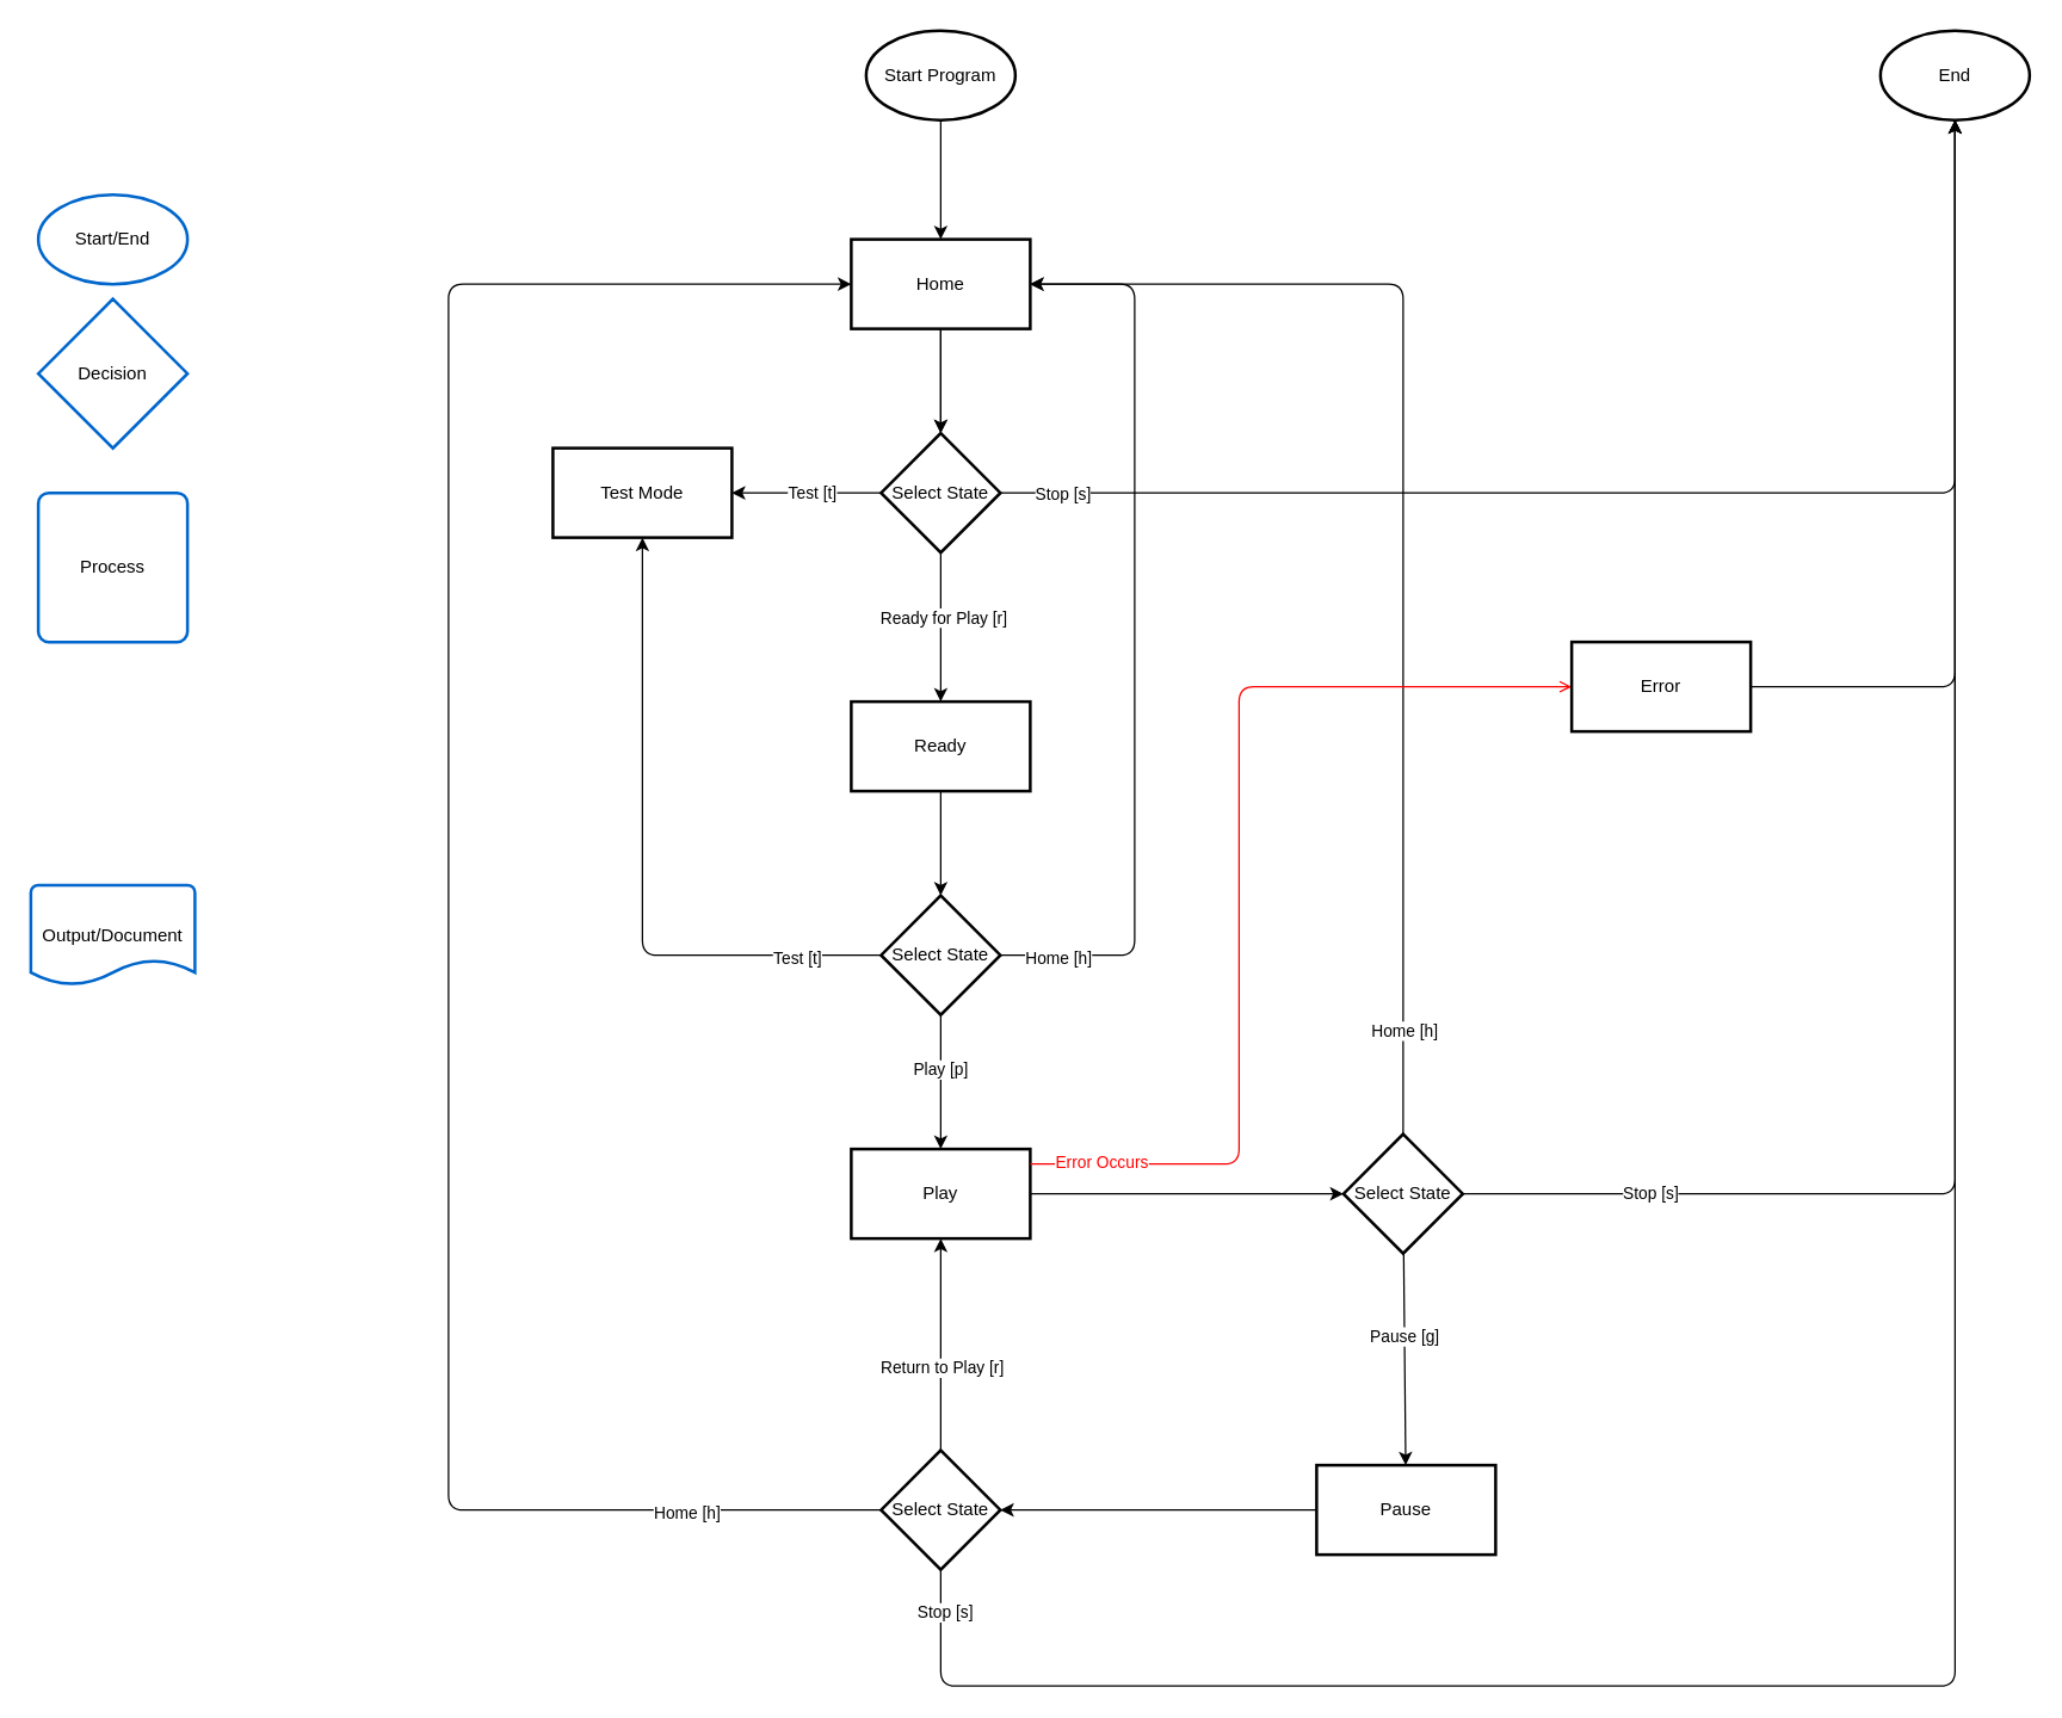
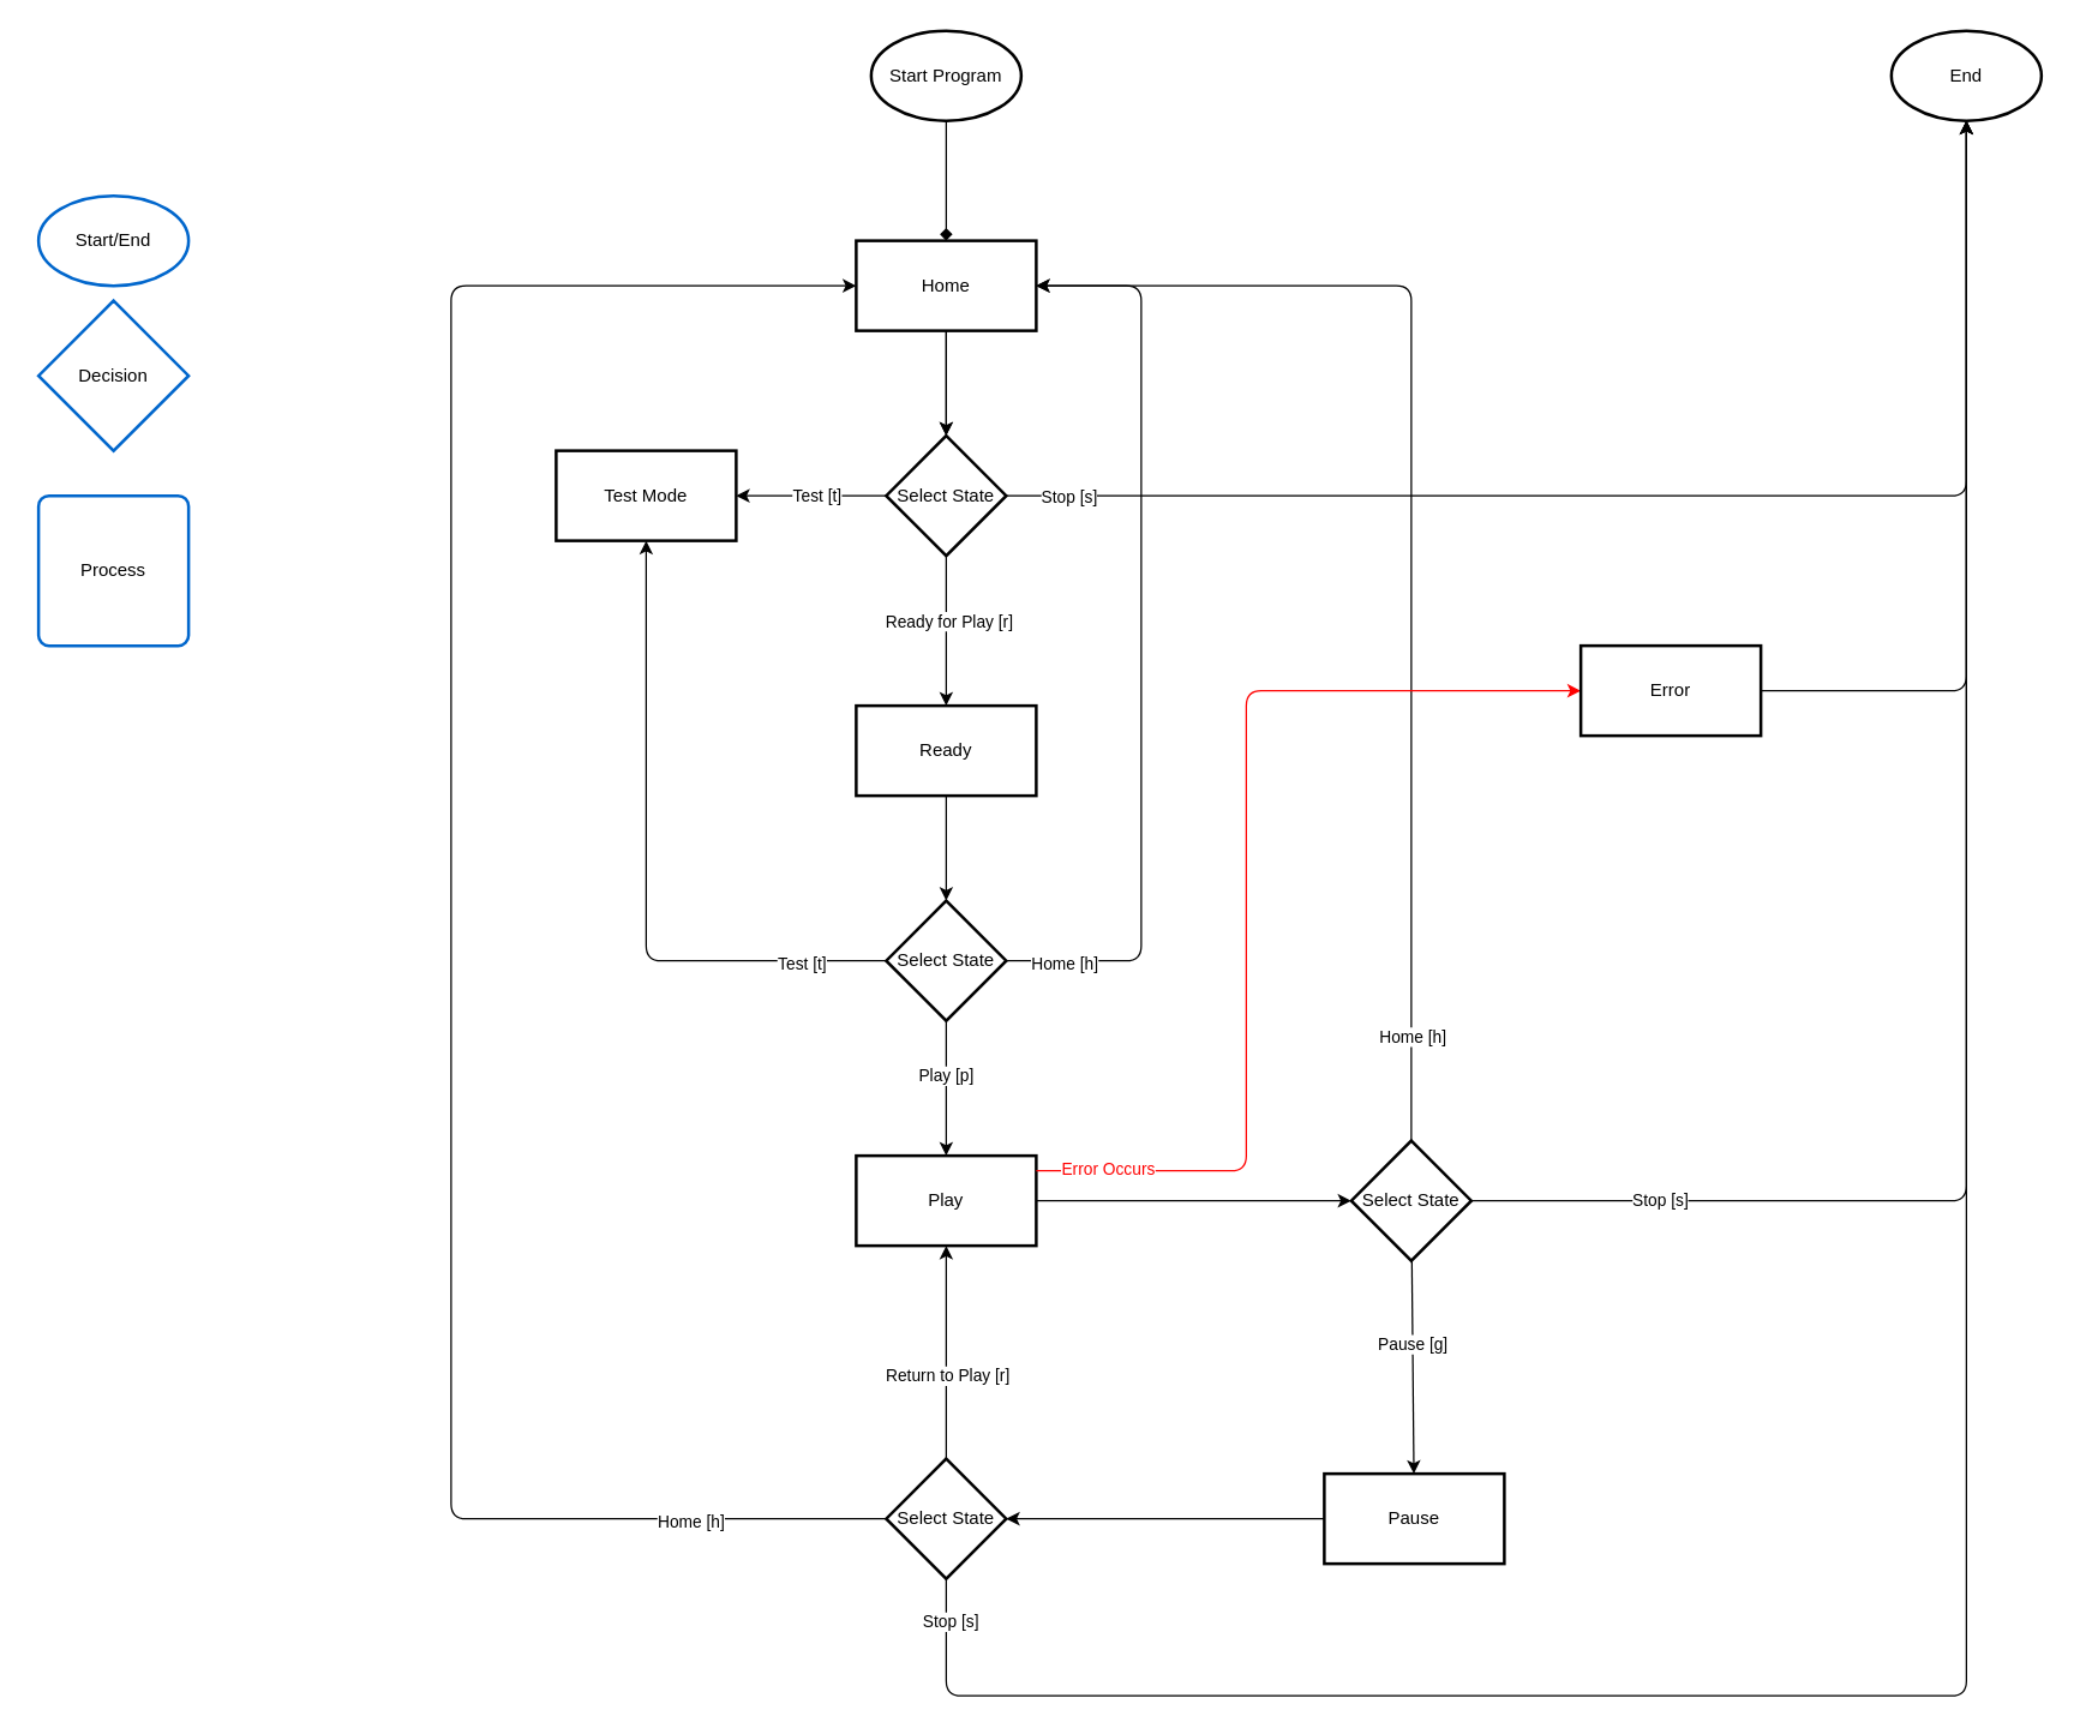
  <mxCell id="0" />
  <mxCell id="1" parent="0" />
  <mxCell id="2" value="Decision" style="strokeWidth=2;html=1;shape=mxgraph.flowchart.decision;whiteSpace=wrap;strokeColor=#0066CC;" parent="1" vertex="1"><mxGeometry x="25" y="200" width="100" height="100" as="geometry" /></mxCell>
- <mxCell id="3" value="" style="edgeStyle=none;html=1;" parent="1" source="4" target="17" edge="1"><mxGeometry relative="1" as="geometry" /></mxCell>
+ <mxCell id="3" value="" style="edgeStyle=none;html=1;endArrow=diamond;" parent="1" source="4" target="17" edge="1"><mxGeometry relative="1" as="geometry" /></mxCell>
  <mxCell id="4" value="Start Program" style="strokeWidth=2;html=1;shape=mxgraph.flowchart.start_1;whiteSpace=wrap;" parent="1" vertex="1"><mxGeometry x="580" y="20" width="100" height="60" as="geometry" /></mxCell>
  <mxCell id="5" value="Start/End" style="strokeWidth=2;html=1;shape=mxgraph.flowchart.start_1;whiteSpace=wrap;strokeColor=#0066CC;" parent="1" vertex="1"><mxGeometry x="25" y="130" width="100" height="60" as="geometry" /></mxCell>
- <mxCell id="6" value="Output/Document" style="strokeWidth=2;html=1;shape=mxgraph.flowchart.document2;whiteSpace=wrap;size=0.25;strokeColor=#0066CC;" parent="1" vertex="1"><mxGeometry x="20" y="593" width="110" height="67" as="geometry" /></mxCell>
  <mxCell id="7" value="" style="edgeStyle=none;html=1;exitX=0.5;exitY=1;exitDx=0;exitDy=0;" parent="1" source="25" target="13" edge="1"><mxGeometry relative="1" as="geometry"><mxPoint x="630" y="390" as="sourcePoint" /></mxGeometry></mxCell>
  <mxCell id="8" value="Ready for Play [r]" style="edgeLabel;html=1;align=center;verticalAlign=middle;resizable=0;points=[];" parent="7" vertex="1" connectable="0"><mxGeometry x="-0.137" y="1" relative="1" as="geometry"><mxPoint as="offset" /></mxGeometry></mxCell>
  <mxCell id="9" value="" style="edgeStyle=none;html=1;exitX=0;exitY=0.5;exitDx=0;exitDy=0;" parent="1" source="25" target="14" edge="1"><mxGeometry relative="1" as="geometry"><mxPoint x="591" y="330" as="sourcePoint" /></mxGeometry></mxCell>
  <mxCell id="10" value="Test [t]" style="edgeLabel;html=1;align=center;verticalAlign=middle;resizable=0;points=[];" parent="9" vertex="1" connectable="0"><mxGeometry x="-0.053" y="-1" relative="1" as="geometry"><mxPoint as="offset" /></mxGeometry></mxCell>
  <mxCell id="11" value="Process" style="rounded=1;whiteSpace=wrap;html=1;absoluteArcSize=1;arcSize=14;strokeWidth=2;strokeColor=#0066CC;" parent="1" vertex="1"><mxGeometry x="25" y="330" width="100" height="100" as="geometry" /></mxCell>
  <mxCell id="12" value="" style="edgeStyle=none;html=1;" parent="1" source="13" target="24" edge="1"><mxGeometry relative="1" as="geometry" /></mxCell>
  <mxCell id="13" value="Ready" style="whiteSpace=wrap;html=1;strokeWidth=2;" parent="1" vertex="1"><mxGeometry x="570" y="470" width="120" height="60" as="geometry" /></mxCell>
  <mxCell id="14" value="Test Mode" style="whiteSpace=wrap;html=1;strokeWidth=2;" parent="1" vertex="1"><mxGeometry x="370" y="300" width="120" height="60" as="geometry" /></mxCell>
  <mxCell id="15" value="" style="edgeStyle=none;html=1;" parent="1" source="17" edge="1"><mxGeometry relative="1" as="geometry"><mxPoint x="630" y="290" as="targetPoint" /></mxGeometry></mxCell>
  <mxCell id="16" value="" style="edgeStyle=none;html=1;" parent="1" source="17" target="25" edge="1"><mxGeometry relative="1" as="geometry" /></mxCell>
  <mxCell id="17" value="Home" style="whiteSpace=wrap;html=1;strokeWidth=2;" parent="1" vertex="1"><mxGeometry x="570" y="160" width="120" height="60" as="geometry" /></mxCell>
  <mxCell id="18" style="edgeStyle=none;html=1;exitX=0;exitY=0.5;exitDx=0;exitDy=0;entryX=0.5;entryY=1;entryDx=0;entryDy=0;" parent="1" source="24" target="14" edge="1"><mxGeometry relative="1" as="geometry"><Array as="points"><mxPoint x="430" y="640" /></Array></mxGeometry></mxCell>
  <mxCell id="19" value="Test [t]" style="edgeLabel;html=1;align=center;verticalAlign=middle;resizable=0;points=[];" parent="18" vertex="1" connectable="0"><mxGeometry x="-0.743" y="1" relative="1" as="geometry"><mxPoint as="offset" /></mxGeometry></mxCell>
  <mxCell id="20" style="edgeStyle=none;html=1;exitX=1;exitY=0.5;exitDx=0;exitDy=0;entryX=1;entryY=0.5;entryDx=0;entryDy=0;" parent="1" source="24" target="17" edge="1"><mxGeometry relative="1" as="geometry"><Array as="points"><mxPoint x="760" y="640" /><mxPoint x="760" y="190" /></Array></mxGeometry></mxCell>
  <mxCell id="21" value="Home [h]" style="edgeLabel;html=1;align=center;verticalAlign=middle;resizable=0;points=[];" parent="20" vertex="1" connectable="0"><mxGeometry x="-0.875" y="-1" relative="1" as="geometry"><mxPoint as="offset" /></mxGeometry></mxCell>
  <mxCell id="22" value="" style="edgeStyle=none;html=1;" parent="1" source="24" target="27" edge="1"><mxGeometry relative="1" as="geometry" /></mxCell>
  <mxCell id="23" value="Play [p]" style="edgeLabel;html=1;align=center;verticalAlign=middle;resizable=0;points=[];" parent="22" vertex="1" connectable="0"><mxGeometry x="-0.211" y="-1" relative="1" as="geometry"><mxPoint as="offset" /></mxGeometry></mxCell>
  <mxCell id="24" value="&lt;span style=&quot;color: rgb(0, 0, 0);&quot;&gt;Select State&lt;/span&gt;" style="rhombus;whiteSpace=wrap;html=1;strokeWidth=2;" parent="1" vertex="1"><mxGeometry x="590" y="600" width="80" height="80" as="geometry" /></mxCell>
  <mxCell id="25" value="&lt;span style=&quot;color: rgb(0, 0, 0);&quot;&gt;Select State&lt;/span&gt;" style="rhombus;whiteSpace=wrap;html=1;strokeWidth=2;" parent="1" vertex="1"><mxGeometry x="590" y="290" width="80" height="80" as="geometry" /></mxCell>
  <mxCell id="26" value="" style="edgeStyle=none;html=1;" edge="1" parent="1" source="27" target="36"><mxGeometry relative="1" as="geometry" /></mxCell>
  <mxCell id="27" value="Play" style="whiteSpace=wrap;html=1;strokeWidth=2;" parent="1" vertex="1"><mxGeometry x="570" y="770" width="120" height="60" as="geometry" /></mxCell>
  <mxCell id="28" style="edgeStyle=none;html=1;exitX=0.5;exitY=0;exitDx=0;exitDy=0;entryX=1;entryY=0.5;entryDx=0;entryDy=0;" edge="1" parent="1" source="36" target="17"><mxGeometry relative="1" as="geometry"><Array as="points"><mxPoint x="940" y="190" /></Array></mxGeometry></mxCell>
  <mxCell id="29" value="Home [h]" style="edgeLabel;html=1;align=center;verticalAlign=middle;resizable=0;points=[];" vertex="1" connectable="0" parent="28"><mxGeometry x="-0.827" relative="1" as="geometry"><mxPoint y="1" as="offset" /></mxGeometry></mxCell>
  <mxCell id="30" value="" style="edgeStyle=none;html=1;" edge="1" parent="1" source="36" target="38"><mxGeometry relative="1" as="geometry" /></mxCell>
  <mxCell id="31" value="Pause [g]" style="edgeLabel;html=1;align=center;verticalAlign=middle;resizable=0;points=[];" vertex="1" connectable="0" parent="30"><mxGeometry x="-0.225" relative="1" as="geometry"><mxPoint y="1" as="offset" /></mxGeometry></mxCell>
  <mxCell id="32" style="edgeStyle=none;html=1;exitX=1;exitY=0.5;exitDx=0;exitDy=0;entryX=0.5;entryY=1;entryDx=0;entryDy=0;entryPerimeter=0;" edge="1" parent="1" source="36" target="45"><mxGeometry relative="1" as="geometry"><mxPoint x="1310" y="66.824" as="targetPoint" /><Array as="points"><mxPoint x="1310" y="800" /></Array></mxGeometry></mxCell>
  <mxCell id="33" value="Stop [s]" style="edgeLabel;html=1;align=center;verticalAlign=middle;resizable=0;points=[];" vertex="1" connectable="0" parent="32"><mxGeometry x="-0.762" y="1" relative="1" as="geometry"><mxPoint as="offset" /></mxGeometry></mxCell>
- <mxCell id="34" style="edgeStyle=none;html=1;exitX=1;exitY=0.167;exitDx=0;exitDy=0;entryX=0;entryY=0.5;entryDx=0;entryDy=0;strokeColor=#FF0000;exitPerimeter=0;endArrow=open;" edge="1" parent="1" source="27" target="44"><mxGeometry relative="1" as="geometry"><Array as="points"><mxPoint x="830" y="780" /><mxPoint x="830" y="460" /></Array></mxGeometry></mxCell>
+ <mxCell id="34" style="edgeStyle=none;html=1;exitX=1;exitY=0.167;exitDx=0;exitDy=0;entryX=0;entryY=0.5;entryDx=0;entryDy=0;strokeColor=#FF0000;exitPerimeter=0;" edge="1" parent="1" source="27" target="44"><mxGeometry relative="1" as="geometry"><Array as="points"><mxPoint x="830" y="780" /><mxPoint x="830" y="460" /></Array></mxGeometry></mxCell>
  <mxCell id="35" value="&lt;font style=&quot;color: rgb(255, 0, 0);&quot;&gt;Error Occurs&lt;/font&gt;" style="edgeLabel;html=1;align=center;verticalAlign=middle;resizable=0;points=[];" vertex="1" connectable="0" parent="34"><mxGeometry x="-0.858" y="2" relative="1" as="geometry"><mxPoint as="offset" /></mxGeometry></mxCell>
  <mxCell id="36" value="&lt;span style=&quot;color: rgb(0, 0, 0);&quot;&gt;Select State&lt;/span&gt;" style="rhombus;whiteSpace=wrap;html=1;strokeWidth=2;" vertex="1" parent="1"><mxGeometry x="900" y="760" width="80" height="80" as="geometry" /></mxCell>
  <mxCell id="37" value="" style="edgeStyle=none;html=1;" edge="1" parent="1" source="38" target="43"><mxGeometry relative="1" as="geometry" /></mxCell>
  <mxCell id="38" value="Pause" style="whiteSpace=wrap;html=1;strokeWidth=2;" vertex="1" parent="1"><mxGeometry x="882" y="982" width="120" height="60" as="geometry" /></mxCell>
  <mxCell id="39" style="edgeStyle=none;html=1;exitX=0;exitY=0.5;exitDx=0;exitDy=0;entryX=0;entryY=0.5;entryDx=0;entryDy=0;" edge="1" parent="1" source="43" target="17"><mxGeometry relative="1" as="geometry"><Array as="points"><mxPoint y="1012" x="300" /><mxPoint y="190" x="300" /></Array></mxGeometry></mxCell>
  <mxCell id="40" value="Home [h]" style="edgeLabel;html=1;align=center;verticalAlign=middle;resizable=0;points=[];" vertex="1" connectable="0" parent="39"><mxGeometry x="-0.81" y="1" relative="1" as="geometry"><mxPoint as="offset" /></mxGeometry></mxCell>
  <mxCell id="41" style="edgeStyle=none;html=1;entryX=0.5;entryY=1;entryDx=0;entryDy=0;" edge="1" parent="1" source="43" target="27"><mxGeometry relative="1" as="geometry" /></mxCell>
  <mxCell id="42" value="Return to Play [r]" style="edgeLabel;html=1;align=center;verticalAlign=middle;resizable=0;points=[];" vertex="1" connectable="0" parent="41"><mxGeometry x="-0.211" relative="1" as="geometry"><mxPoint as="offset" /></mxGeometry></mxCell>
  <mxCell id="43" value="&lt;span style=&quot;color: rgb(0, 0, 0);&quot;&gt;Select State&lt;/span&gt;" style="rhombus;whiteSpace=wrap;html=1;strokeWidth=2;" vertex="1" parent="1"><mxGeometry x="590" y="972" width="80" height="80" as="geometry" /></mxCell>
  <mxCell id="44" value="Error" style="whiteSpace=wrap;html=1;strokeWidth=2;" vertex="1" parent="1"><mxGeometry x="1053" y="430" width="120" height="60" as="geometry" /></mxCell>
  <mxCell id="45" value="End" style="strokeWidth=2;html=1;shape=mxgraph.flowchart.start_1;whiteSpace=wrap;strokeColor=#000000;" vertex="1" parent="1"><mxGeometry x="1260" y="20" width="100" height="60" as="geometry" /></mxCell>
  <mxCell id="46" style="edgeStyle=none;html=1;exitX=1;exitY=0.5;exitDx=0;exitDy=0;entryX=0.5;entryY=1;entryDx=0;entryDy=0;entryPerimeter=0;" edge="1" parent="1" source="44" target="45"><mxGeometry relative="1" as="geometry"><Array as="points"><mxPoint x="1310" y="460" /></Array></mxGeometry></mxCell>
  <mxCell id="47" style="edgeStyle=none;html=1;exitX=1;exitY=0.5;exitDx=0;exitDy=0;entryX=0.5;entryY=1;entryDx=0;entryDy=0;entryPerimeter=0;" edge="1" parent="1" source="25" target="45"><mxGeometry relative="1" as="geometry"><Array as="points"><mxPoint x="1310" y="330" /></Array></mxGeometry></mxCell>
  <mxCell id="48" value="Stop [s]" style="edgeLabel;html=1;align=center;verticalAlign=middle;resizable=0;points=[];" vertex="1" connectable="0" parent="47"><mxGeometry x="-0.908" relative="1" as="geometry"><mxPoint as="offset" /></mxGeometry></mxCell>
  <mxCell id="49" style="edgeStyle=none;html=1;entryX=0.5;entryY=1;entryDx=0;entryDy=0;entryPerimeter=0;exitX=0.5;exitY=1;exitDx=0;exitDy=0;" edge="1" parent="1" source="43" target="45"><mxGeometry relative="1" as="geometry"><Array as="points"><mxPoint x="630" y="1130" /><mxPoint x="1310" y="1130" /></Array></mxGeometry></mxCell>
  <mxCell id="50" value="Stop [s]" style="edgeLabel;html=1;align=center;verticalAlign=middle;resizable=0;points=[];" vertex="1" connectable="0" parent="49"><mxGeometry x="-0.969" y="2" relative="1" as="geometry"><mxPoint as="offset" /></mxGeometry></mxCell>
